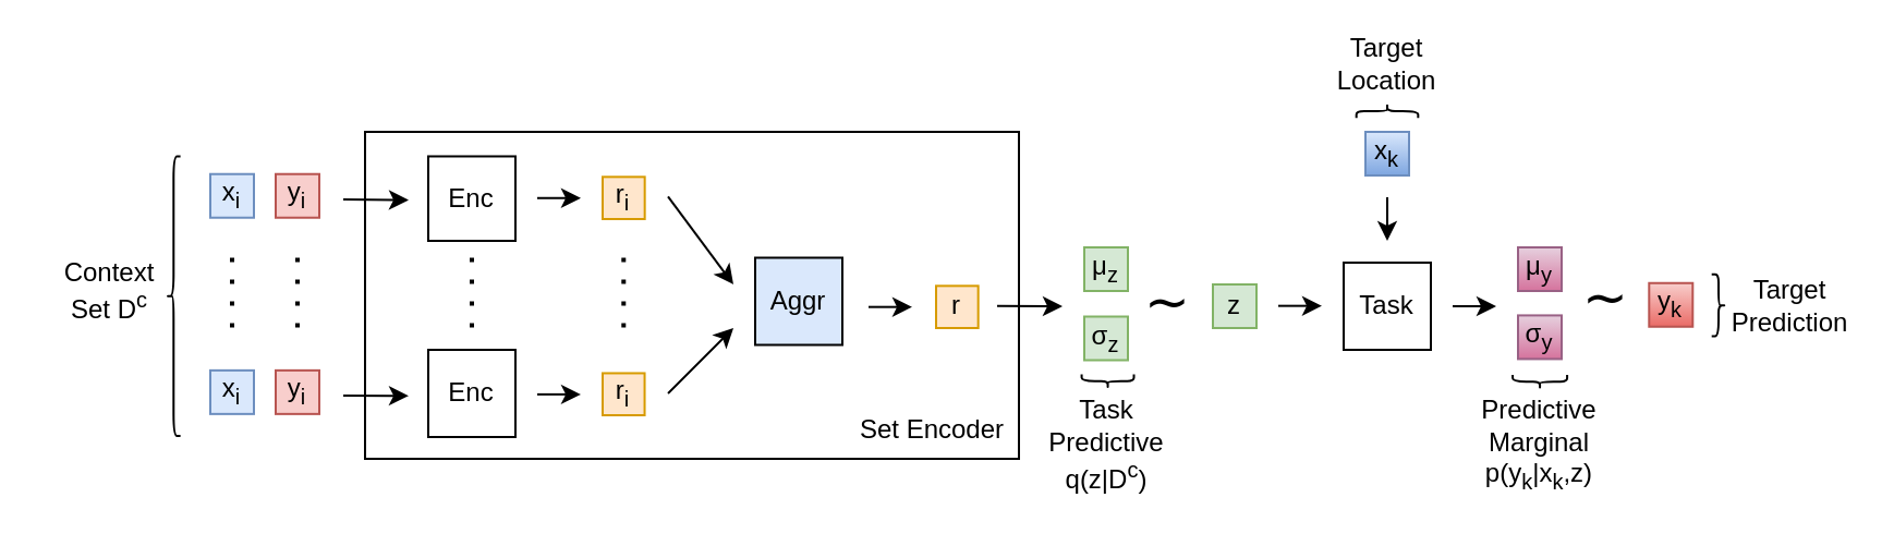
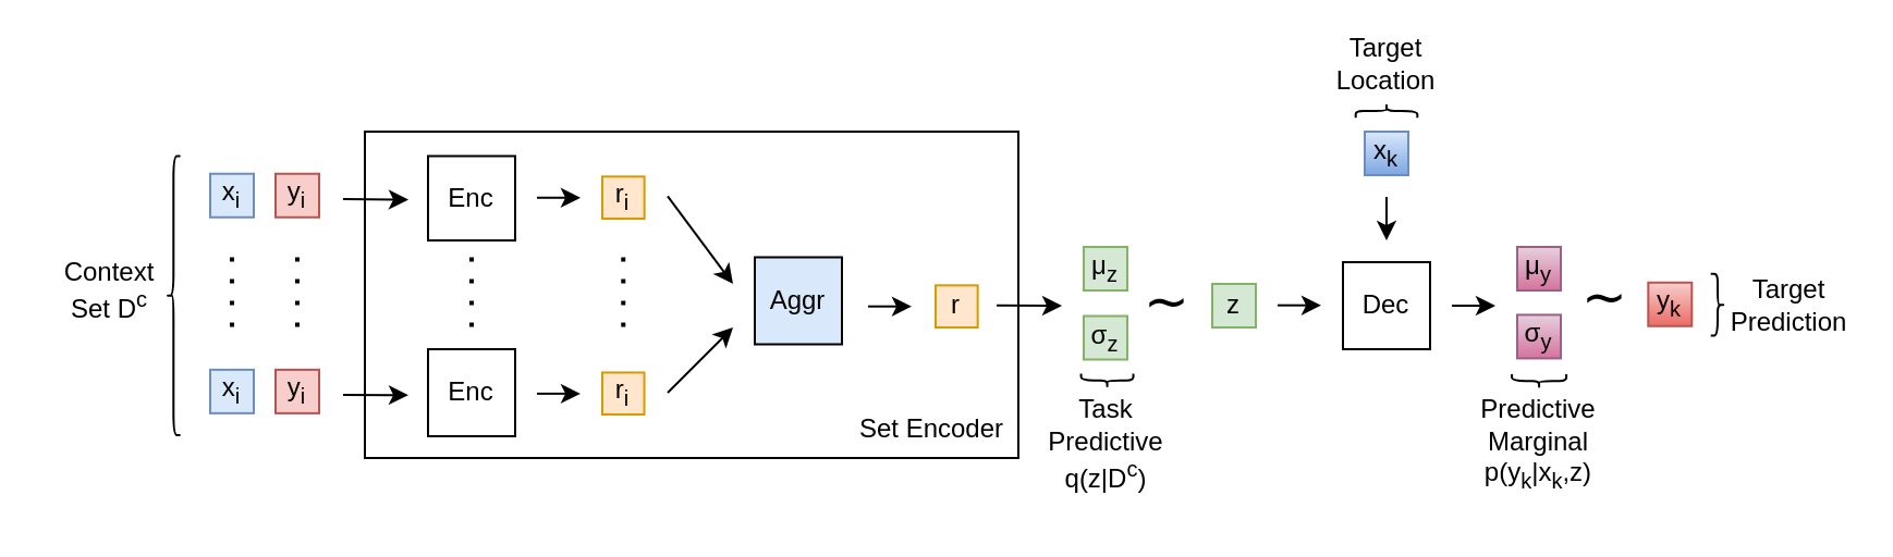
  <mxCell id="0" />
  <mxCell id="1" parent="0" />
  <mxCell id="2" value="" style="rounded=0;whiteSpace=wrap;html=1;" parent="1" vertex="1"><mxGeometry x="167" y="60" width="300" height="150" as="geometry" /></mxCell>
  <mxCell id="3" value="&lt;font color=&quot;#000000&quot;&gt;x&lt;sub&gt;i&lt;/sub&gt;&lt;/font&gt;" style="whiteSpace=wrap;html=1;aspect=fixed;fillColor=#dae8fc;strokeColor=#6c8ebf;" parent="1" vertex="1"><mxGeometry x="96" y="79.37" width="20" height="20" as="geometry" /></mxCell>
  <mxCell id="4" value="&lt;font color=&quot;#000000&quot;&gt;y&lt;sub&gt;i&lt;/sub&gt;&lt;/font&gt;" style="whiteSpace=wrap;html=1;aspect=fixed;fillColor=#f8cecc;strokeColor=#b85450;" parent="1" vertex="1"><mxGeometry x="126" y="79.37" width="20" height="20" as="geometry" /></mxCell>
  <mxCell id="5" value="&lt;font color=&quot;#000000&quot;&gt;x&lt;sub&gt;i&lt;/sub&gt;&lt;/font&gt;" style="whiteSpace=wrap;html=1;aspect=fixed;fillColor=#dae8fc;strokeColor=#6c8ebf;" parent="1" vertex="1"><mxGeometry x="96" y="169.43" width="20" height="20" as="geometry" /></mxCell>
  <mxCell id="6" value="&lt;font color=&quot;#000000&quot;&gt;y&lt;sub&gt;i&lt;/sub&gt;&lt;/font&gt;" style="whiteSpace=wrap;html=1;aspect=fixed;fillColor=#f8cecc;strokeColor=#b85450;" parent="1" vertex="1"><mxGeometry x="126" y="169.43" width="20" height="20" as="geometry" /></mxCell>
  <mxCell id="7" value="" style="line;strokeWidth=2;direction=south;html=1;dashed=1;dashPattern=1 4;" parent="1" vertex="1"><mxGeometry x="131" y="117.75" width="10" height="36" as="geometry" /></mxCell>
  <mxCell id="8" value="" style="endArrow=classic;html=1;" parent="1" edge="1"><mxGeometry width="50" height="50" relative="1" as="geometry"><mxPoint x="157" y="91" as="sourcePoint" /><mxPoint x="187" y="91.3" as="targetPoint" /></mxGeometry></mxCell>
  <mxCell id="9" value="" style="endArrow=classic;html=1;" parent="1" edge="1"><mxGeometry width="50" height="50" relative="1" as="geometry"><mxPoint x="157" y="181" as="sourcePoint" /><mxPoint x="187" y="181.09" as="targetPoint" /></mxGeometry></mxCell>
  <mxCell id="10" value="" style="endArrow=classic;html=1;" parent="1" edge="1"><mxGeometry width="50" height="50" relative="1" as="geometry"><mxPoint x="246" y="90.38" as="sourcePoint" /><mxPoint x="266" y="90.38" as="targetPoint" /></mxGeometry></mxCell>
  <mxCell id="11" value="" style="endArrow=classic;html=1;" parent="1" edge="1"><mxGeometry width="50" height="50" relative="1" as="geometry"><mxPoint x="246" y="180.44" as="sourcePoint" /><mxPoint x="266" y="180.44" as="targetPoint" /></mxGeometry></mxCell>
  <mxCell id="12" value="&lt;font color=&quot;#000000&quot;&gt;r&lt;sub&gt;i&lt;/sub&gt;&lt;/font&gt;" style="whiteSpace=wrap;html=1;aspect=fixed;fillColor=#ffe6cc;strokeColor=#d79b00;" parent="1" vertex="1"><mxGeometry x="276" y="80.67" width="19.33" height="19.33" as="geometry" /></mxCell>
  <mxCell id="13" value="&lt;font color=&quot;#000000&quot;&gt;r&lt;sub&gt;i&lt;/sub&gt;&lt;/font&gt;" style="whiteSpace=wrap;html=1;aspect=fixed;fillColor=#ffe6cc;strokeColor=#d79b00;" parent="1" vertex="1"><mxGeometry x="276" y="170.73" width="19.27" height="19.27" as="geometry" /></mxCell>
  <mxCell id="14" value="" style="line;strokeWidth=2;direction=south;html=1;dashed=1;dashPattern=1 4;" parent="1" vertex="1"><mxGeometry x="211" y="117.75" width="10" height="36" as="geometry" /></mxCell>
  <mxCell id="15" value="" style="line;strokeWidth=2;direction=south;html=1;dashed=1;dashPattern=1 4;" parent="1" vertex="1"><mxGeometry x="280.64" y="117.75" width="10" height="36" as="geometry" /></mxCell>
  <mxCell id="16" value="" style="endArrow=classic;html=1;" parent="1" edge="1"><mxGeometry width="50" height="50" relative="1" as="geometry"><mxPoint x="306" y="89.73" as="sourcePoint" /><mxPoint x="336" y="130" as="targetPoint" /></mxGeometry></mxCell>
  <mxCell id="17" value="" style="endArrow=classic;html=1;" parent="1" edge="1"><mxGeometry width="50" height="50" relative="1" as="geometry"><mxPoint x="306" y="180" as="sourcePoint" /><mxPoint x="336" y="150" as="targetPoint" /></mxGeometry></mxCell>
  <mxCell id="18" value="Enc" style="rounded=0;whiteSpace=wrap;html=1;" parent="1" vertex="1"><mxGeometry x="196" y="71.24" width="40" height="38.76" as="geometry" /></mxCell>
  <mxCell id="19" value="Enc" style="rounded=0;whiteSpace=wrap;html=1;" parent="1" vertex="1"><mxGeometry x="196" y="160" width="40" height="40" as="geometry" /></mxCell>
  <mxCell id="20" value="Aggr" style="rounded=0;whiteSpace=wrap;html=1;fillColor=#dae8fc;" parent="1" vertex="1"><mxGeometry x="346" y="117.75" width="40" height="40" as="geometry" /></mxCell>
  <mxCell id="21" value="μ&lt;sub&gt;z&lt;/sub&gt;" style="whiteSpace=wrap;html=1;aspect=fixed;fillColor=#d5e8d4;strokeColor=#82b366;fontColor=#000000;" parent="1" vertex="1"><mxGeometry x="497" y="113" width="20" height="20" as="geometry" /></mxCell>
  <mxCell id="22" value="σ&lt;sub&gt;z&lt;/sub&gt;" style="whiteSpace=wrap;html=1;aspect=fixed;fillColor=#d5e8d4;strokeColor=#82b366;fontColor=#000000;" parent="1" vertex="1"><mxGeometry x="497" y="144.75" width="20" height="20" as="geometry" /></mxCell>
  <mxCell id="23" value="" style="endArrow=classic;html=1;" parent="1" edge="1"><mxGeometry width="50" height="50" relative="1" as="geometry"><mxPoint x="457" y="139.86" as="sourcePoint" /><mxPoint x="487" y="140" as="targetPoint" /></mxGeometry></mxCell>
  <mxCell id="24" value="&lt;font color=&quot;#000000&quot;&gt;z&lt;/font&gt;" style="whiteSpace=wrap;html=1;aspect=fixed;fillColor=#d5e8d4;strokeColor=#82b366;" parent="1" vertex="1"><mxGeometry x="556" y="130" width="20" height="20" as="geometry" /></mxCell>
  <mxCell id="25" value="Set Encoder" style="text;html=1;strokeColor=none;fillColor=none;align=center;verticalAlign=middle;whiteSpace=wrap;rounded=0;" parent="1" vertex="1"><mxGeometry x="390" y="185.9" width="75" height="22.1" as="geometry" /></mxCell>
  <mxCell id="26" value="" style="line;strokeWidth=2;direction=south;html=1;dashed=1;dashPattern=1 4;" parent="1" vertex="1"><mxGeometry x="101" y="117.75" width="10" height="36" as="geometry" /></mxCell>
  <mxCell id="27" value="" style="endArrow=classic;html=1;" parent="1" edge="1"><mxGeometry width="50" height="50" relative="1" as="geometry"><mxPoint x="586" y="139.83" as="sourcePoint" /><mxPoint x="606" y="139.83" as="targetPoint" /></mxGeometry></mxCell>
  <mxCell id="28" value="" style="endArrow=classic;html=1;" parent="1" edge="1"><mxGeometry width="50" height="50" relative="1" as="geometry"><mxPoint x="636" y="90" as="sourcePoint" /><mxPoint x="636" y="110" as="targetPoint" /></mxGeometry></mxCell>
  <mxCell id="29" value="&lt;font color=&quot;#000000&quot;&gt;x&lt;sub&gt;k&lt;/sub&gt;&lt;/font&gt;" style="whiteSpace=wrap;html=1;aspect=fixed;fillColor=#dae8fc;strokeColor=#6c8ebf;gradientColor=#7ea6e0;" parent="1" vertex="1"><mxGeometry x="626" y="60" width="20" height="20" as="geometry" /></mxCell>
- <mxCell id="30" value="Task" style="rounded=0;whiteSpace=wrap;html=1;" parent="1" vertex="1"><mxGeometry x="616" y="120" width="40" height="40" as="geometry" /></mxCell>
+ <mxCell id="30" value="Dec" style="rounded=0;whiteSpace=wrap;html=1;" parent="1" vertex="1"><mxGeometry x="616" y="120" width="40" height="40" as="geometry" /></mxCell>
  <mxCell id="31" value="μ&lt;sub&gt;y&lt;/sub&gt;" style="whiteSpace=wrap;html=1;aspect=fixed;fillColor=#e6d0de;strokeColor=#996185;gradientColor=#d5739d;fontColor=#000000;" parent="1" vertex="1"><mxGeometry x="696" y="113" width="20" height="20" as="geometry" /></mxCell>
  <mxCell id="32" value="σ&lt;sub&gt;y&lt;/sub&gt;" style="whiteSpace=wrap;html=1;aspect=fixed;fillColor=#e6d0de;strokeColor=#996185;gradientColor=#d5739d;fontColor=#000000;" parent="1" vertex="1"><mxGeometry x="696" y="144.21" width="20" height="20" as="geometry" /></mxCell>
  <mxCell id="33" value="" style="endArrow=classic;html=1;" parent="1" edge="1"><mxGeometry width="50" height="50" relative="1" as="geometry"><mxPoint x="666" y="140" as="sourcePoint" /><mxPoint x="686" y="140" as="targetPoint" /></mxGeometry></mxCell>
  <mxCell id="34" value="&lt;font color=&quot;#000000&quot;&gt;y&lt;sub&gt;k&lt;/sub&gt;&lt;/font&gt;" style="whiteSpace=wrap;html=1;aspect=fixed;fillColor=#f8cecc;strokeColor=#b85450;gradientColor=#ea6b66;" parent="1" vertex="1"><mxGeometry x="756.15" y="129.38" width="20" height="20" as="geometry" /></mxCell>
  <mxCell id="35" value="" style="shape=curlyBracket;whiteSpace=wrap;html=1;rounded=1;labelPosition=left;verticalLabelPosition=middle;align=right;verticalAlign=middle;fontColor=#000000;rotation=0;" parent="1" vertex="1"><mxGeometry x="76" y="71.24" width="6.3" height="128.32" as="geometry" /></mxCell>
  <mxCell id="36" value="&lt;font style=&quot;font-size: 12px;&quot;&gt;Context Set D&lt;sup style=&quot;&quot;&gt;c&lt;/sup&gt;&lt;/font&gt;" style="text;html=1;strokeColor=none;fillColor=none;align=center;verticalAlign=middle;whiteSpace=wrap;rounded=0;fontColor=#000000;" parent="1" vertex="1"><mxGeometry x="20.3" y="117.75" width="60" height="30" as="geometry" /></mxCell>
  <mxCell id="37" value="" style="shape=curlyBracket;whiteSpace=wrap;html=1;rounded=1;labelPosition=left;verticalLabelPosition=middle;align=right;verticalAlign=middle;fontColor=#000000;rotation=90;" parent="1" vertex="1"><mxGeometry x="632.85" y="36.32" width="6.3" height="28.32" as="geometry" /></mxCell>
  <mxCell id="38" value="Target Location" style="text;html=1;strokeColor=none;fillColor=none;align=center;verticalAlign=middle;whiteSpace=wrap;rounded=0;fontColor=#000000;" parent="1" vertex="1"><mxGeometry x="616" y="20" width="40" height="18.32" as="geometry" /></mxCell>
  <mxCell id="39" value="" style="shape=curlyBracket;whiteSpace=wrap;html=1;rounded=1;labelPosition=left;verticalLabelPosition=middle;align=right;verticalAlign=middle;fontColor=#000000;rotation=-90;" parent="1" vertex="1"><mxGeometry x="504.63" y="162.38" width="6.3" height="23.97" as="geometry" /></mxCell>
  <mxCell id="40" value="&lt;font style=&quot;font-size: 12px;&quot;&gt;Task Predictive q(z|D&lt;sup&gt;c&lt;/sup&gt;)&lt;/font&gt;" style="text;html=1;strokeColor=none;fillColor=none;align=center;verticalAlign=middle;whiteSpace=wrap;rounded=0;fontColor=#000000;" parent="1" vertex="1"><mxGeometry x="471.29" y="173.73" width="72.98" height="60" as="geometry" /></mxCell>
  <mxCell id="41" value="" style="shape=curlyBracket;whiteSpace=wrap;html=1;rounded=1;labelPosition=left;verticalLabelPosition=middle;align=right;verticalAlign=middle;fontColor=#000000;rotation=-90;" parent="1" vertex="1"><mxGeometry x="702.89" y="162.11" width="6.3" height="25" as="geometry" /></mxCell>
  <mxCell id="42" value="&lt;font style=&quot;font-size: 12px;&quot;&gt;Predictive Marginal p(y&lt;sub&gt;k&lt;/sub&gt;|x&lt;sub style=&quot;&quot;&gt;k&lt;/sub&gt;,z)&lt;/font&gt;" style="text;html=1;strokeColor=none;fillColor=none;align=center;verticalAlign=middle;whiteSpace=wrap;rounded=0;fontColor=#000000;fontSize=12;" parent="1" vertex="1"><mxGeometry x="676.04" y="180.95" width="60" height="45.57" as="geometry" /></mxCell>
  <mxCell id="43" value="" style="shape=curlyBracket;whiteSpace=wrap;html=1;rounded=1;labelPosition=left;verticalLabelPosition=middle;align=right;verticalAlign=middle;fontColor=#000000;rotation=-180;" parent="1" vertex="1"><mxGeometry x="784.85" y="125.43" width="6.3" height="28.32" as="geometry" /></mxCell>
  <mxCell id="44" value="Target Prediction" style="text;html=1;strokeColor=none;fillColor=none;align=center;verticalAlign=middle;whiteSpace=wrap;rounded=0;fontColor=#000000;" parent="1" vertex="1"><mxGeometry x="796.15" y="131.27" width="50" height="18.32" as="geometry" /></mxCell>
  <mxCell id="45" value="&lt;font color=&quot;#000000&quot;&gt;r&lt;/font&gt;" style="whiteSpace=wrap;html=1;aspect=fixed;fillColor=#ffe6cc;strokeColor=#d79b00;" parent="1" vertex="1"><mxGeometry x="429" y="130.67" width="19.33" height="19.33" as="geometry" /></mxCell>
  <mxCell id="46" value="" style="endArrow=classic;html=1;" parent="1" edge="1"><mxGeometry width="50" height="50" relative="1" as="geometry"><mxPoint x="398" y="140.34" as="sourcePoint" /><mxPoint x="418" y="140.34" as="targetPoint" /></mxGeometry></mxCell>
  <mxCell id="47" value="&lt;font style=&quot;font-size: 25px;&quot;&gt;∼&lt;/font&gt;" style="text;html=1;strokeColor=none;fillColor=none;align=center;verticalAlign=middle;whiteSpace=wrap;rounded=0;fontSize=12;" parent="1" vertex="1"><mxGeometry x="518.44" y="132" width="34.56" height="10.21" as="geometry" /></mxCell>
  <mxCell id="48" value="&lt;font style=&quot;font-size: 25px;&quot;&gt;∼&lt;/font&gt;" style="text;html=1;strokeColor=none;fillColor=none;align=center;verticalAlign=middle;whiteSpace=wrap;rounded=0;fontSize=12;" parent="1" vertex="1"><mxGeometry x="719" y="130.38" width="34.56" height="10.21" as="geometry" /></mxCell>
